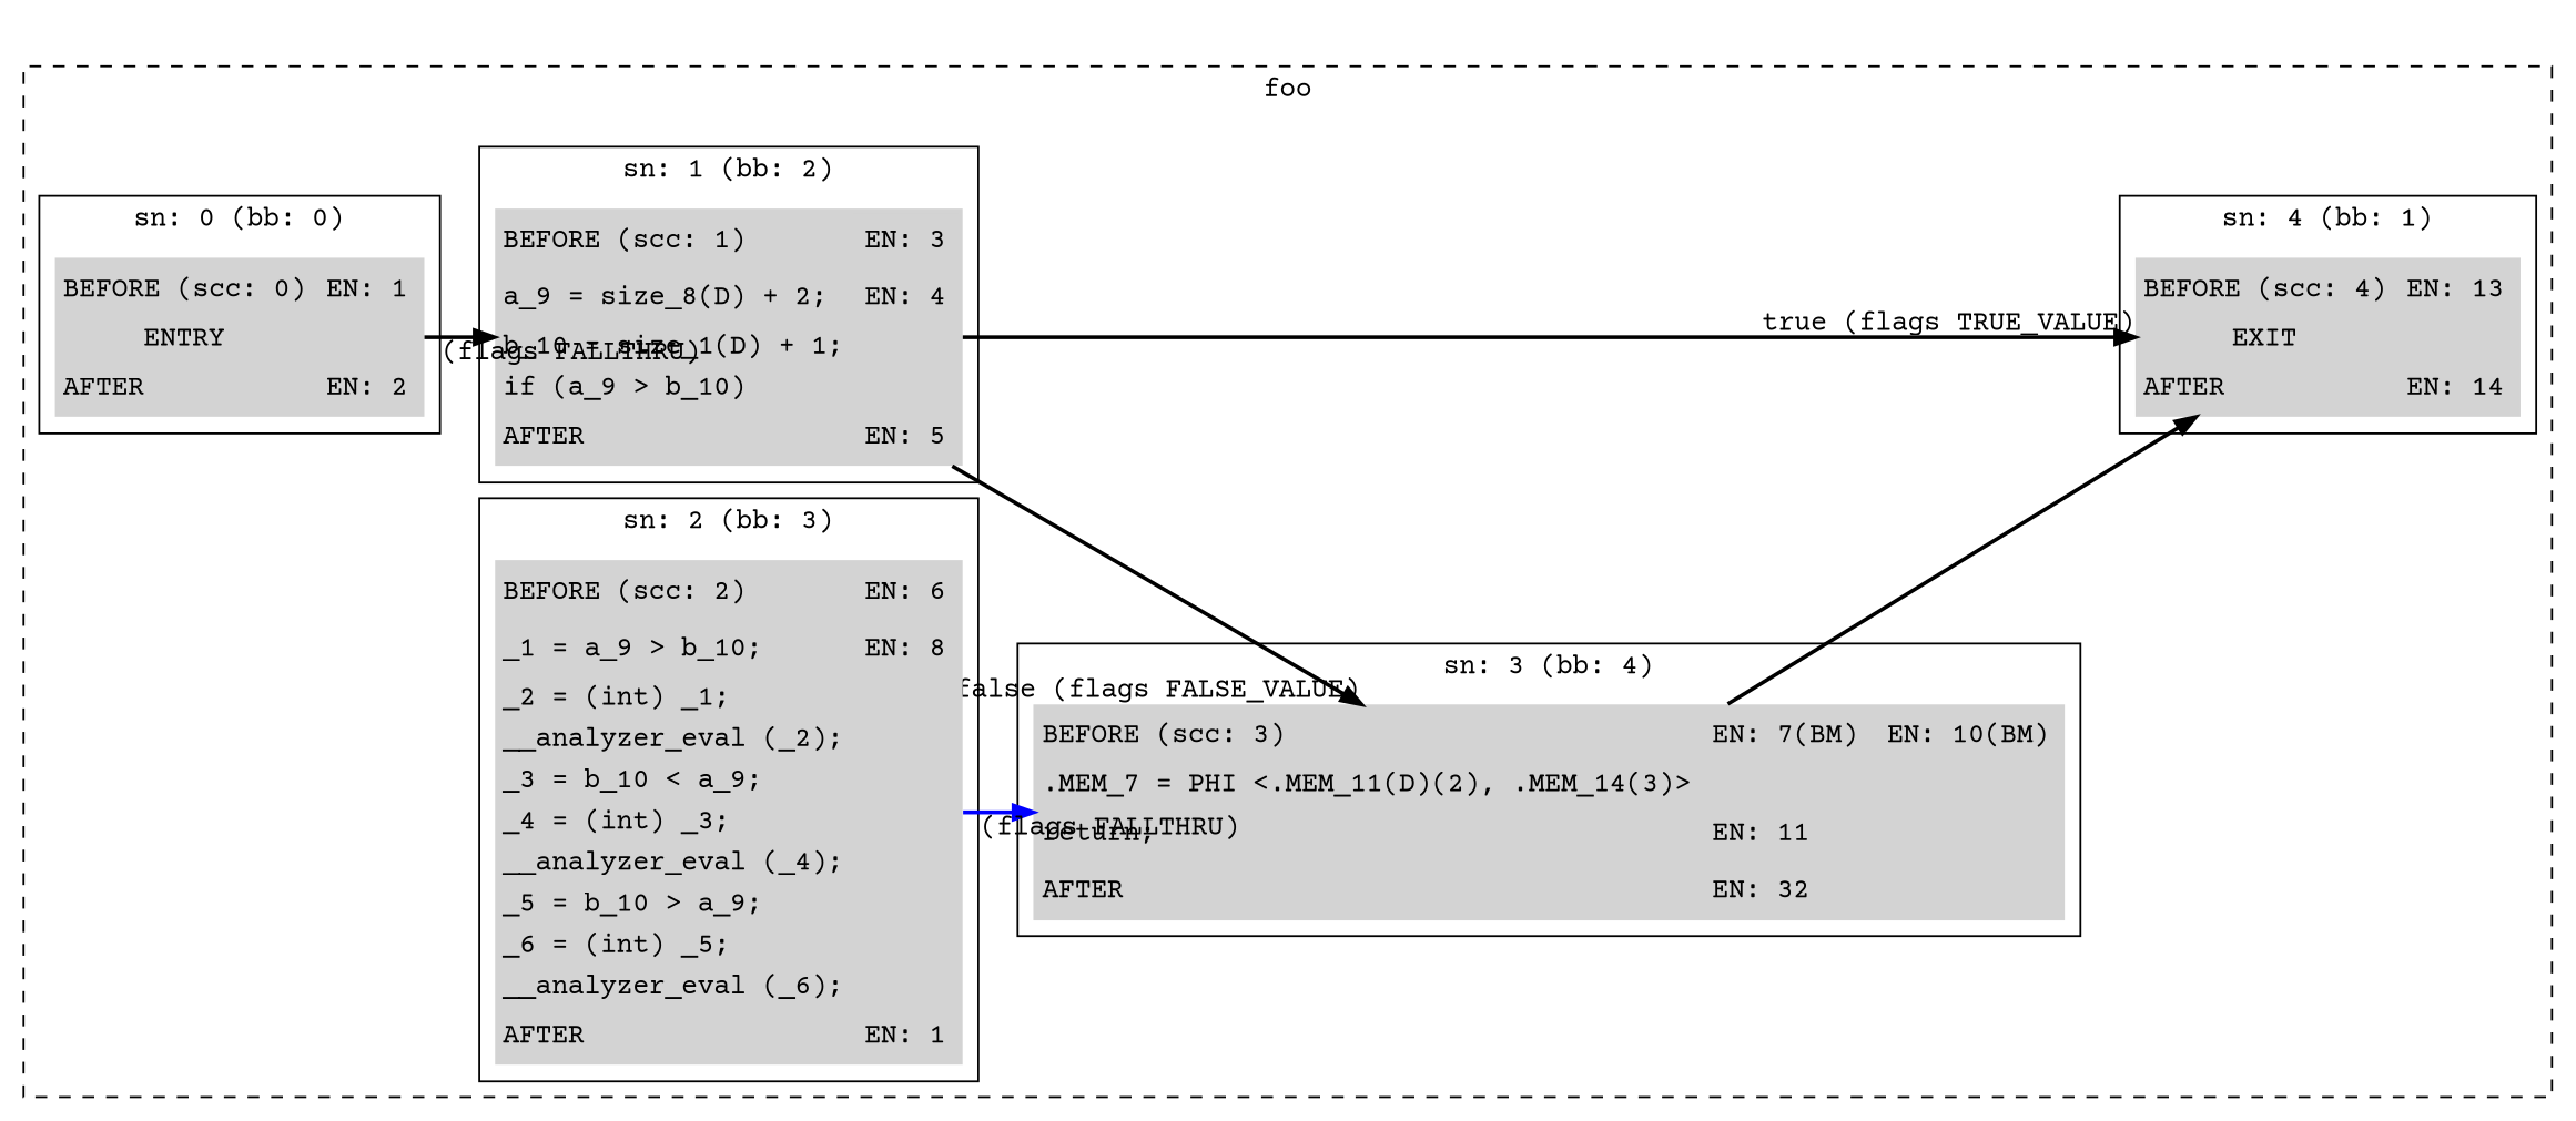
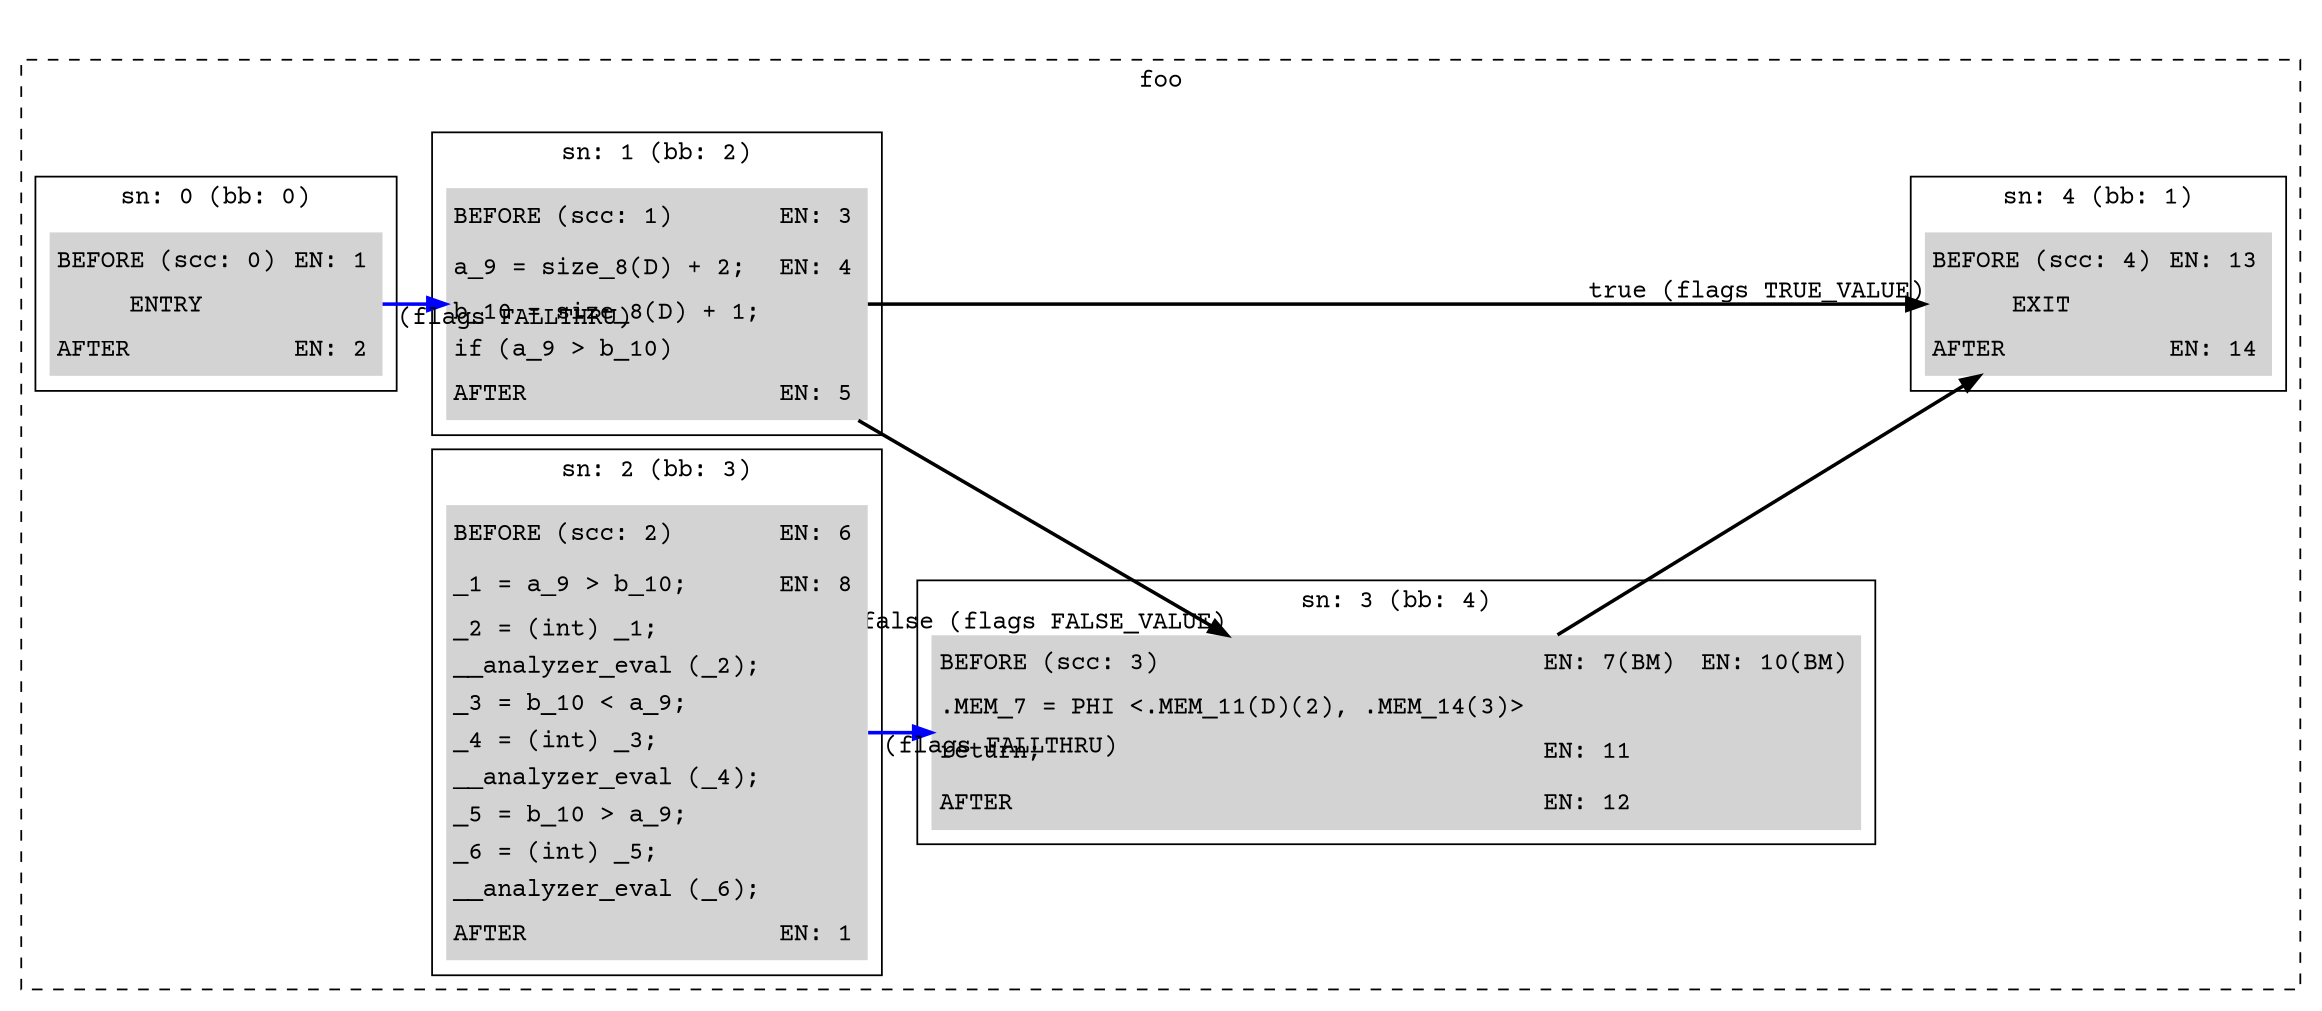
  digraph {
    compound=true
    fontname="Courier Prime"
    rankdir=LR
    node [fillcolor=lightgrey fontname="Courier Prime" margin=0 shape=none style=filled]
    edge [color=black constraint=true fontname="Courier Prime" style="solid,bold" weight=10]
    n1 [label=<<TABLE BORDER="0"><TR><TD ALIGN="LEFT">BEFORE (scc: 0)</TD><TD BGCOLOR="lightgrey"><TABLE BORDER="0"><TR><TD ALIGN="LEFT">EN: 1</TD></TR></TABLE></TD></TR><TR><TD>ENTRY</TD></TR> <TR><TD ALIGN="LEFT">AFTER</TD><TD BGCOLOR="lightgrey"><TABLE BORDER="0"><TR><TD ALIGN="LEFT">EN: 2</TD></TR></TABLE></TD></TR></TABLE>>]
-   n2 [label=<<TABLE BORDER="0"><TR><TD ALIGN="LEFT">BEFORE (scc: 1)</TD><TD BGCOLOR="lightgrey"><TABLE BORDER="0"><TR><TD ALIGN="LEFT">EN: 3</TD></TR></TABLE></TD></TR><TR><TD ALIGN="LEFT">a_9 = size_8(D) + 2;</TD><TD BGCOLOR="lightgrey"><TABLE BORDER="0"><TR><TD ALIGN="LEFT">EN: 4</TD></TR></TABLE></TD></TR> <TR><TD ALIGN="LEFT">b_10 = size_1(D) + 1;</TD><TD ALIGN="LEFT"></TD></TR> <TR><TD ALIGN="LEFT">if (a_9 &gt; b_10)</TD><TD ALIGN="LEFT"></TD></TR> <TR><TD ALIGN="LEFT">AFTER</TD><TD BGCOLOR="lightgrey"><TABLE BORDER="0"><TR><TD ALIGN="LEFT">EN: 5</TD></TR></TABLE></TD></TR></TABLE>>]
+   n2 [label=<<TABLE BORDER="0"><TR><TD ALIGN="LEFT">BEFORE (scc: 1)</TD><TD BGCOLOR="lightgrey"><TABLE BORDER="0"><TR><TD ALIGN="LEFT">EN: 3</TD></TR></TABLE></TD></TR><TR><TD ALIGN="LEFT">a_9 = size_8(D) + 2;</TD><TD BGCOLOR="lightgrey"><TABLE BORDER="0"><TR><TD ALIGN="LEFT">EN: 4</TD></TR></TABLE></TD></TR> <TR><TD ALIGN="LEFT">b_10 = size_8(D) + 1;</TD><TD ALIGN="LEFT"></TD></TR> <TR><TD ALIGN="LEFT">if (a_9 &gt; b_10)</TD><TD ALIGN="LEFT"></TD></TR> <TR><TD ALIGN="LEFT">AFTER</TD><TD BGCOLOR="lightgrey"><TABLE BORDER="0"><TR><TD ALIGN="LEFT">EN: 5</TD></TR></TABLE></TD></TR></TABLE>>]
    n3 [label=<<TABLE BORDER="0"><TR><TD ALIGN="LEFT">BEFORE (scc: 2)</TD><TD BGCOLOR="lightgrey"><TABLE BORDER="0"><TR><TD ALIGN="LEFT">EN: 6</TD></TR></TABLE></TD></TR><TR><TD ALIGN="LEFT">_1 = a_9 &gt; b_10;</TD><TD BGCOLOR="lightgrey"><TABLE BORDER="0"><TR><TD ALIGN="LEFT">EN: 8</TD></TR></TABLE></TD></TR> <TR><TD ALIGN="LEFT">_2 = (int) _1;</TD><TD ALIGN="LEFT"></TD></TR> <TR><TD ALIGN="LEFT">__analyzer_eval (_2);</TD><TD ALIGN="LEFT"></TD></TR> <TR><TD ALIGN="LEFT">_3 = b_10 &lt; a_9;</TD><TD ALIGN="LEFT"></TD></TR> <TR><TD ALIGN="LEFT">_4 = (int) _3;</TD><TD ALIGN="LEFT"></TD></TR> <TR><TD ALIGN="LEFT">__analyzer_eval (_4);</TD><TD ALIGN="LEFT"></TD></TR> <TR><TD ALIGN="LEFT">_5 = b_10 &gt; a_9;</TD><TD ALIGN="LEFT"></TD></TR> <TR><TD ALIGN="LEFT">_6 = (int) _5;</TD><TD ALIGN="LEFT"></TD></TR> <TR><TD ALIGN="LEFT">__analyzer_eval (_6);</TD><TD ALIGN="LEFT"></TD></TR> <TR><TD ALIGN="LEFT">AFTER</TD><TD BGCOLOR="lightgrey"><TABLE BORDER="0"><TR><TD ALIGN="LEFT">EN: 1</TD></TR></TABLE></TD></TR></TABLE>>]
-   n4 [label=<<TABLE BORDER="0"><TR><TD ALIGN="LEFT">BEFORE (scc: 3)</TD><TD BGCOLOR="lightgrey"><TABLE BORDER="0"><TR><TD ALIGN="LEFT">EN: 7(BM)</TD></TR></TABLE></TD><TD BGCOLOR="lightgrey"><TABLE BORDER="0"><TR><TD ALIGN="LEFT">EN: 10(BM)</TD></TR></TABLE></TD></TR><TR><TD ALIGN="LEFT">.MEM_7 = PHI &lt;.MEM_11(D)(2), .MEM_14(3)&gt;</TD><TD ALIGN="LEFT"></TD></TR> <TR><TD ALIGN="LEFT">return;</TD><TD BGCOLOR="lightgrey"><TABLE BORDER="0"><TR><TD ALIGN="LEFT">EN: 11</TD></TR></TABLE></TD></TR> <TR><TD ALIGN="LEFT">AFTER</TD><TD BGCOLOR="lightgrey"><TABLE BORDER="0"><TR><TD ALIGN="LEFT">EN: 32</TD></TR></TABLE></TD></TR></TABLE>>]
+   n4 [label=<<TABLE BORDER="0"><TR><TD ALIGN="LEFT">BEFORE (scc: 3)</TD><TD BGCOLOR="lightgrey"><TABLE BORDER="0"><TR><TD ALIGN="LEFT">EN: 7(BM)</TD></TR></TABLE></TD><TD BGCOLOR="lightgrey"><TABLE BORDER="0"><TR><TD ALIGN="LEFT">EN: 10(BM)</TD></TR></TABLE></TD></TR><TR><TD ALIGN="LEFT">.MEM_7 = PHI &lt;.MEM_11(D)(2), .MEM_14(3)&gt;</TD><TD ALIGN="LEFT"></TD></TR> <TR><TD ALIGN="LEFT">return;</TD><TD BGCOLOR="lightgrey"><TABLE BORDER="0"><TR><TD ALIGN="LEFT">EN: 11</TD></TR></TABLE></TD></TR> <TR><TD ALIGN="LEFT">AFTER</TD><TD BGCOLOR="lightgrey"><TABLE BORDER="0"><TR><TD ALIGN="LEFT">EN: 12</TD></TR></TABLE></TD></TR></TABLE>>]
    n5 [label=<<TABLE BORDER="0"><TR><TD ALIGN="LEFT">BEFORE (scc: 4)</TD><TD BGCOLOR="lightgrey"><TABLE BORDER="0"><TR><TD ALIGN="LEFT">EN: 13</TD></TR></TABLE></TD></TR><TR><TD>EXIT</TD></TR> <TR><TD ALIGN="LEFT">AFTER</TD><TD BGCOLOR="lightgrey"><TABLE BORDER="0"><TR><TD ALIGN="LEFT">EN: 14</TD></TR></TABLE></TD></TR></TABLE>>]
    subgraph cluster_1 {
      color=black
      label=foo
      style=dashed
      subgraph cluster_2 {
        color=black
        fillcolor=lightgrey
        label="sn: 0 (bb: 0)"
        style=solid
        n1
      }
      subgraph cluster_3 {
        color=black
        fillcolor=lightgrey
        label="sn: 1 (bb: 2)"
        style=solid
        n2
      }
      subgraph cluster_4 {
        color=black
        fillcolor=lightgrey
        label="sn: 2 (bb: 3)"
        style=solid
        n3
      }
      subgraph cluster_5 {
        color=black
        fillcolor=lightgrey
        label="sn: 3 (bb: 4)"
        style=solid
        n4
      }
      subgraph cluster_6 {
        color=black
        fillcolor=lightgrey
        label="sn: 4 (bb: 1)"
        style=solid
        n5
      }
    }
-   n1 -> n2 [headlabel=" (flags FALLTHRU)" weight=100]
+   n1 -> n2 [color=blue headlabel=" (flags FALLTHRU)" weight=100]
    n1 -> n5 [headport=n style=invis tailport=s color="" weight=""]
    n2 -> n4 [headlabel="false (flags FALSE_VALUE)"]
    n2 -> n5 [headlabel="true (flags TRUE_VALUE)"]
    n3 -> n4 [color=blue headlabel=" (flags FALLTHRU)" weight=100]
    n4 -> n5
  }
